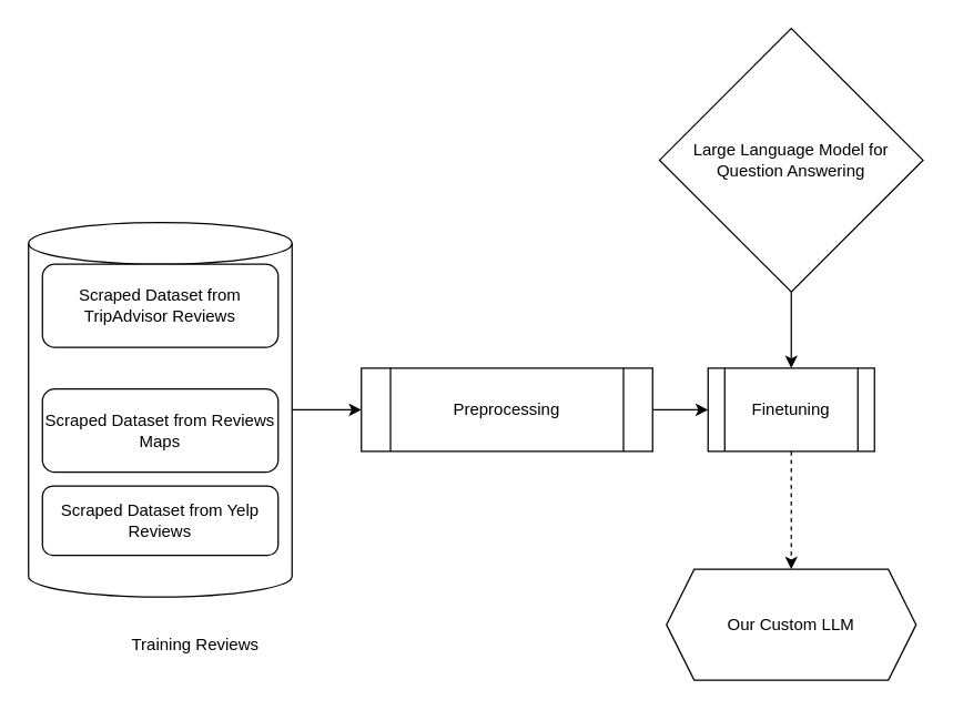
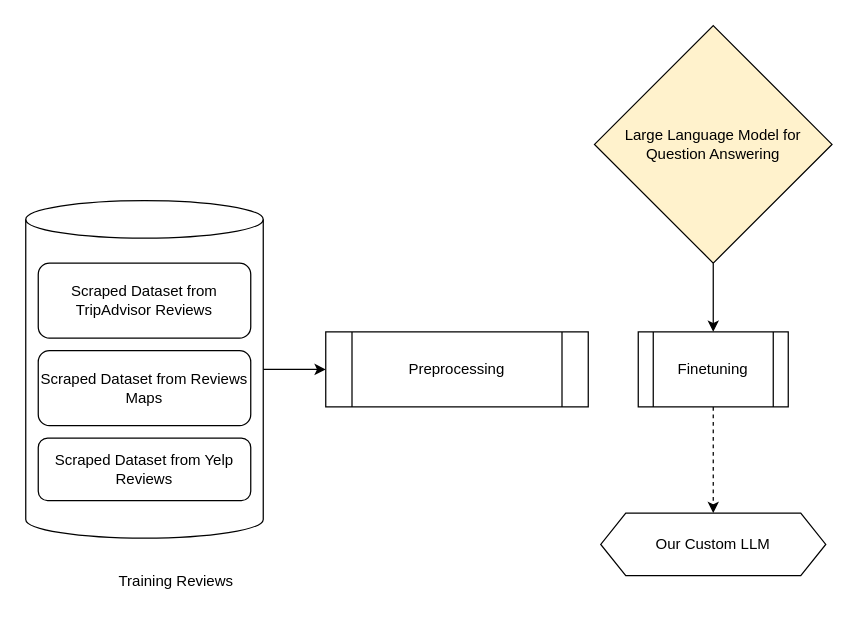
  <mxCell id="0" />
  <mxCell id="1" parent="0" />
  <mxCell id="2" value="" style="edgeStyle=orthogonalEdgeStyle;rounded=0;orthogonalLoop=1;jettySize=auto;html=1;" edge="1" parent="1" source="3" target="9"><mxGeometry relative="1" as="geometry" /></mxCell>
  <mxCell id="3" value="" style="shape=cylinder3;whiteSpace=wrap;html=1;boundedLbl=1;backgroundOutline=1;size=15;" vertex="1" parent="1"><mxGeometry x="20" y="160" width="190" height="270" as="geometry" /></mxCell>
- <mxCell id="4" value="Scraped Dataset from TripAdvisor Reviews" style="rounded=1;whiteSpace=wrap;html=1;" vertex="1" parent="1"><mxGeometry x="30" y="190" width="170" height="60" as="geometry" /></mxCell>
+ <mxCell id="4" value="Scraped Dataset from TripAdvisor Reviews" style="rounded=1;whiteSpace=wrap;html=1;" vertex="1" parent="1"><mxGeometry x="30" y="210" width="170" height="60" as="geometry" /></mxCell>
  <mxCell id="5" value="Scraped Dataset from Yelp Reviews" style="rounded=1;whiteSpace=wrap;html=1;" vertex="1" parent="1"><mxGeometry x="30" y="350" width="170" height="50" as="geometry" /></mxCell>
  <mxCell id="6" value="Scraped Dataset from Reviews Maps" style="rounded=1;whiteSpace=wrap;html=1;" vertex="1" parent="1"><mxGeometry x="30" y="280" width="170" height="60" as="geometry" /></mxCell>
  <mxCell id="7" value="Training Reviews" style="text;html=1;align=center;verticalAlign=middle;resizable=0;points=[];autosize=1;strokeColor=none;fillColor=none;" vertex="1" parent="1"><mxGeometry x="85" y="450" width="110" height="30" as="geometry" /></mxCell>
- <mxCell id="8" value="" style="edgeStyle=orthogonalEdgeStyle;rounded=0;orthogonalLoop=1;jettySize=auto;html=1;" edge="1" parent="1" source="9" target="14"><mxGeometry relative="1" as="geometry" /></mxCell>
  <mxCell id="9" value="Preprocessing" style="shape=process;whiteSpace=wrap;html=1;backgroundOutline=1;" vertex="1" parent="1"><mxGeometry x="260" y="265" width="210" height="60" as="geometry" /></mxCell>
  <mxCell id="10" style="edgeStyle=orthogonalEdgeStyle;rounded=0;orthogonalLoop=1;jettySize=auto;html=1;dashed=1;" edge="1" parent="1" source="14" target="12"><mxGeometry relative="1" as="geometry" /></mxCell>
- <mxCell id="11" value="Large Language Model for Question Answering" style="rhombus;whiteSpace=wrap;html=1;" vertex="1" parent="1"><mxGeometry x="475" y="20" width="190" height="190" as="geometry" /></mxCell>
- <mxCell id="12" value="Our Custom LLM" style="shape=hexagon;perimeter=hexagonPerimeter2;whiteSpace=wrap;html=1;fixedSize=1;" vertex="1" parent="1"><mxGeometry x="480" y="410" width="180" height="80" as="geometry" /></mxCell>
+ <mxCell id="11" value="Large Language Model for Question Answering" style="rhombus;whiteSpace=wrap;html=1;fillColor=#fff2cc;" vertex="1" parent="1"><mxGeometry x="475" y="20" width="190" height="190" as="geometry" /></mxCell>
+ <mxCell id="12" value="Our Custom LLM" style="shape=hexagon;perimeter=hexagonPerimeter2;whiteSpace=wrap;html=1;fixedSize=1;" vertex="1" parent="1"><mxGeometry x="480" y="410" width="180" height="50" as="geometry" /></mxCell>
  <mxCell id="13" value="" style="edgeStyle=orthogonalEdgeStyle;rounded=0;orthogonalLoop=1;jettySize=auto;html=1;" edge="1" parent="1" source="11" target="14"><mxGeometry relative="1" as="geometry"><mxPoint x="575" y="210" as="sourcePoint" /><mxPoint x="575" y="440" as="targetPoint" /></mxGeometry></mxCell>
  <mxCell id="14" value="Finetuning" style="shape=process;whiteSpace=wrap;html=1;backgroundOutline=1;" vertex="1" parent="1"><mxGeometry x="510" y="265" width="120" height="60" as="geometry" /></mxCell>
